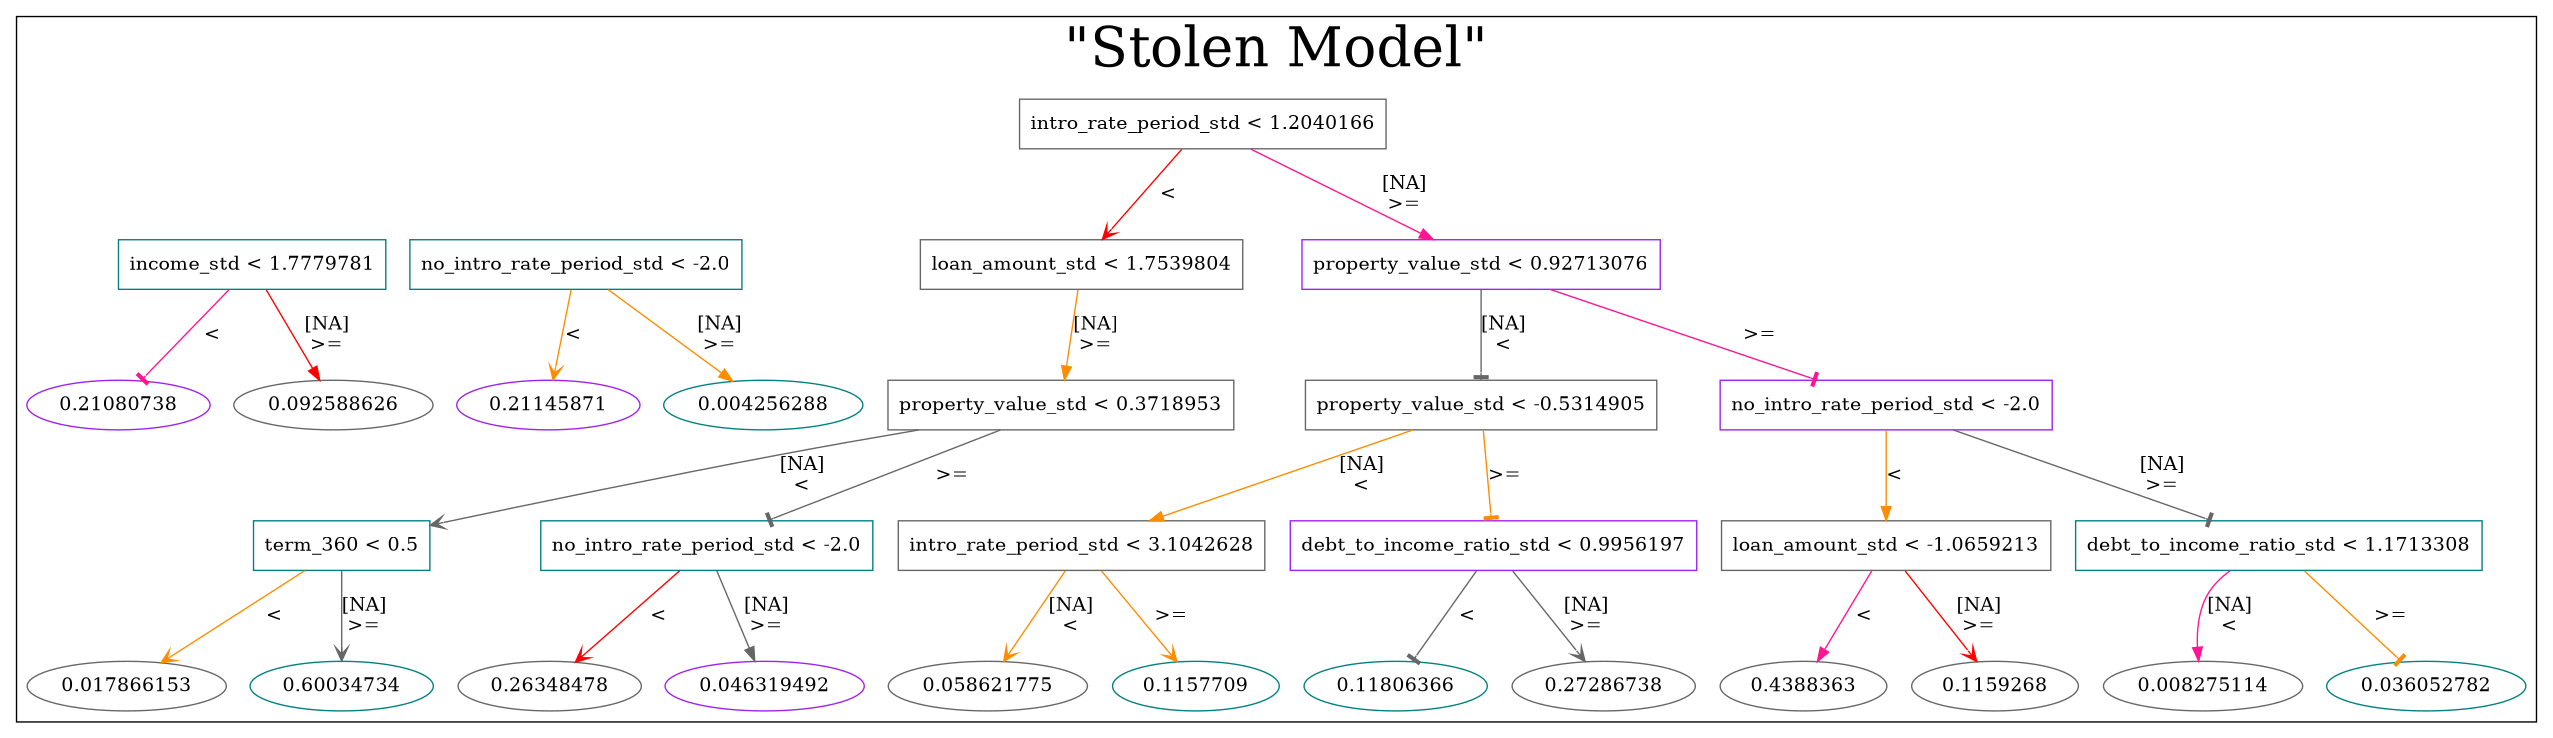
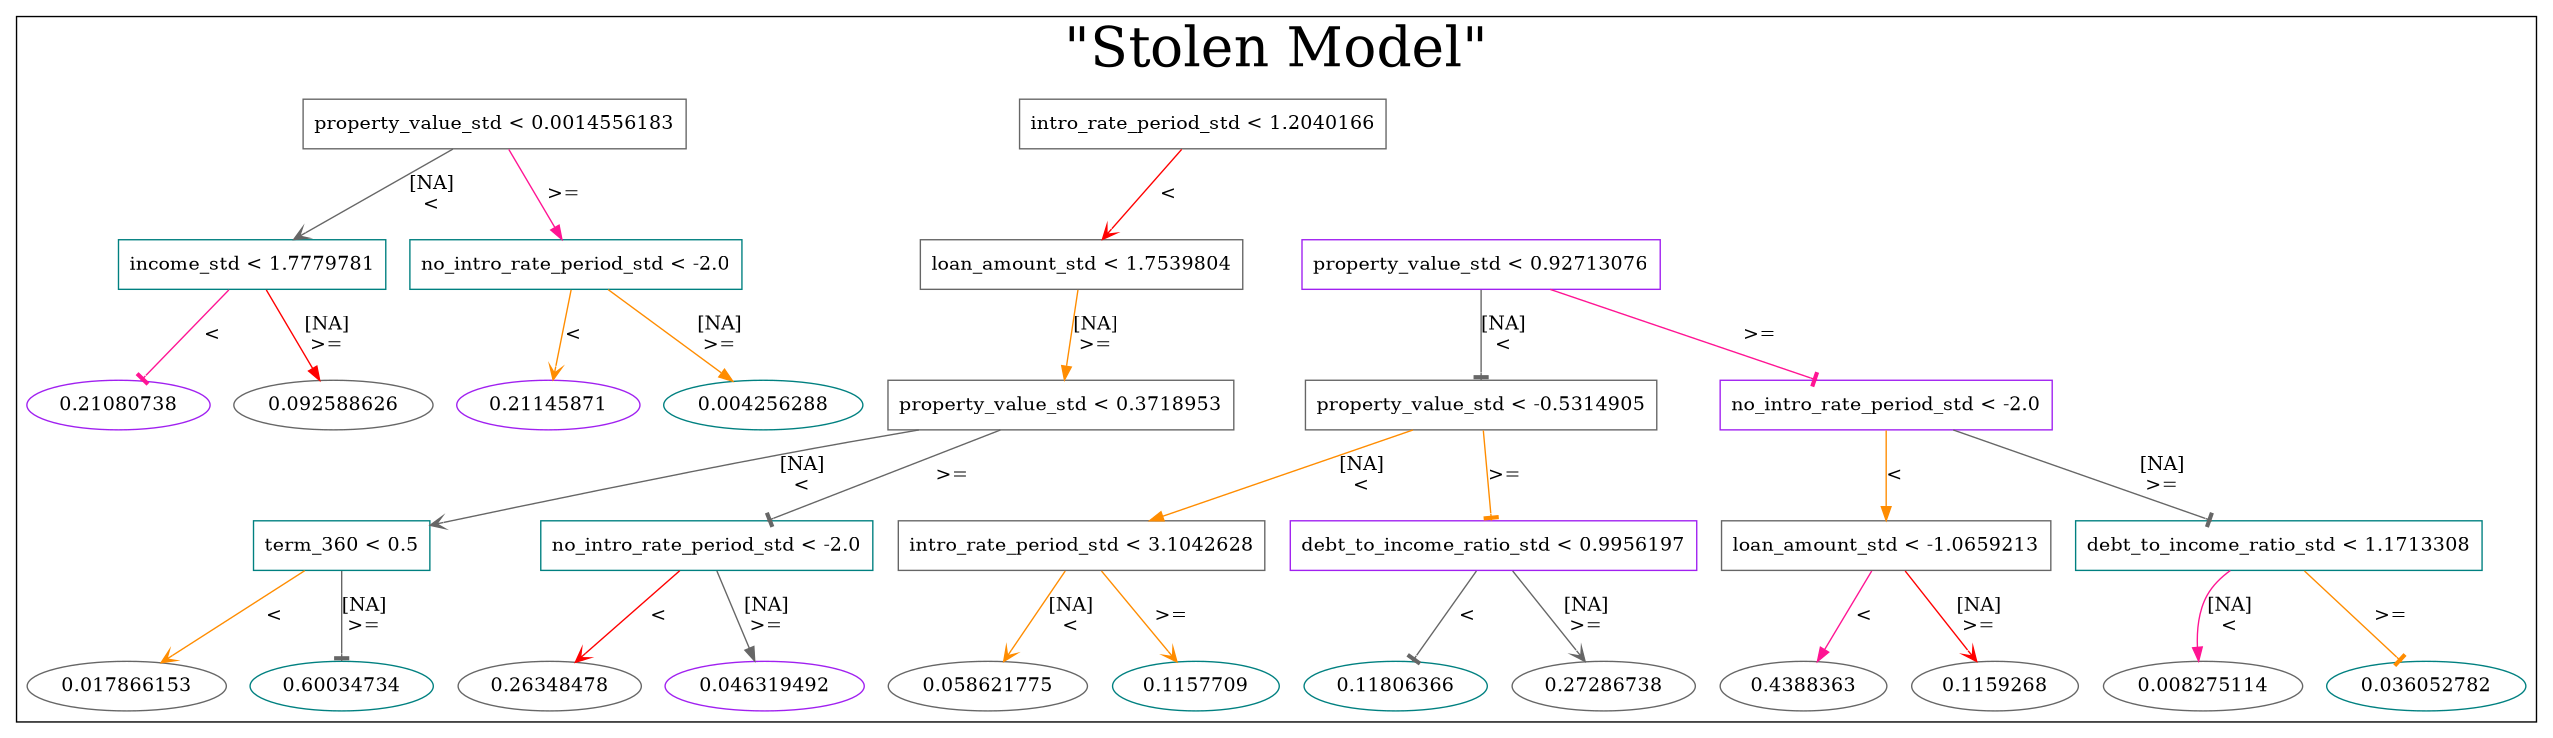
  digraph {
    node [color=gray40 fontsize=14]
    edge [arrowhead=vee color=darkorange fontsize=14]
    n1 [label="intro_rate_period_std < 1.2040166" shape=box]
    n2 [label="loan_amount_std < 1.7539804" shape=box]
    n3 [color=purple label="property_value_std < 0.92713076" shape=box]
+   n4 [label="property_value_std < 0.0014556183" shape=box]
    n5 [label="property_value_std < 0.3718953" shape=box]
    n6 [label="property_value_std < -0.5314905" shape=box]
    n7 [color=purple label="no_intro_rate_period_std < -2.0" shape=box]
    n8 [color=teal label="income_std < 1.7779781" shape=box]
    n9 [color=teal label="no_intro_rate_period_std < -2.0" shape=box]
    n10 [color=teal label="term_360 < 0.5" shape=box]
    n11 [color=teal label="no_intro_rate_period_std < -2.0" shape=box]
    n12 [label="intro_rate_period_std < 3.1042628" shape=box]
    n13 [color=purple label="debt_to_income_ratio_std < 0.9956197" shape=box]
    n14 [label="loan_amount_std < -1.0659213" shape=box]
    n15 [color=teal label="debt_to_income_ratio_std < 1.1713308" shape=box]
    n16 [color=purple label=0.21080738]
    n17 [label=0.092588626]
    n18 [color=purple label=0.21145871]
    n19 [color=teal label=0.004256288]
    n20 [label=0.017866153]
    n21 [color=teal label=0.60034734]
    n22 [label=0.26348478]
    n23 [color=purple label=0.046319492]
    n24 [label=0.058621775]
    n25 [color=teal label=0.1157709]
    n26 [color=teal label=0.11806366]
    n27 [label=0.27286738]
    n28 [label=0.4388363]
    n29 [label=0.1159268]
    n30 [label=0.008275114]
    n31 [color=teal label=0.036052782]
    subgraph cluster_1 {
      fontsize=40
      label="\"Stolen Model\""
      subgraph sub_2 {
        fontsize=40
        label="\"Stolen Model\""
        n1
      }
      subgraph sub_3 {
        fontsize=40
        label="\"Stolen Model\""
        n2
        n3
      }
      subgraph sub_4 {
        fontsize=40
        label="\"Stolen Model\""
+       n4
        n5
        n6
        n7
      }
      subgraph sub_5 {
        fontsize=40
        label="\"Stolen Model\""
        n8
        n9
        n10
        n11
        n12
        n13
        n14
        n15
      }
      subgraph sub_6 {
        fontsize=40
        label="\"Stolen Model\""
        n16
        n17
        n18
        n19
        n20
        n21
        n22
        n23
        n24
        n25
        n26
        n27
        n28
        n29
        n30
        n31
      }
    }
    n1 -> n2 [color=red label="<\n"]
-   n1 -> n3 [arrowhead=normal color=deeppink label="[NA]\n>=\n"]
    n2 -> n5 [arrowhead=normal label="[NA]\n>=\n"]
    n3 -> n6 [arrowhead=tee color=gray40 label="[NA]\n<\n"]
    n3 -> n7 [arrowhead=tee color=deeppink label=">=\n"]
+   n4 -> n8 [color=gray40 label="[NA]\n<\n"]
+   n4 -> n9 [arrowhead=normal color=deeppink label=">=\n"]
    n5 -> n10 [color=gray40 label="[NA]\n<\n"]
    n5 -> n11 [arrowhead=tee color=gray40 label=">=\n"]
    n6 -> n12 [arrowhead=normal label="[NA]\n<\n"]
    n6 -> n13 [arrowhead=tee label=">=\n"]
    n7 -> n14 [arrowhead=normal label="<\n"]
    n7 -> n15 [arrowhead=tee color=gray40 label="[NA]\n>=\n"]
    n8 -> n16 [arrowhead=tee color=deeppink label="<\n"]
    n8 -> n17 [arrowhead=normal color=red label="[NA]\n>=\n"]
    n9 -> n18 [label="<\n"]
    n9 -> n19 [arrowhead=normal label="[NA]\n>=\n"]
    n10 -> n20 [label="<\n"]
-   n10 -> n21 [color=gray40 label="[NA]\n>=\n"]
+   n10 -> n21 [arrowhead=tee color=gray40 label="[NA]\n>=\n"]
    n11 -> n22 [color=red label="<\n"]
    n11 -> n23 [arrowhead=normal color=gray40 label="[NA]\n>=\n"]
    n12 -> n24 [label="[NA]\n<\n"]
    n12 -> n25 [label=">=\n"]
    n13 -> n26 [arrowhead=tee color=gray40 label="<\n"]
    n13 -> n27 [color=gray40 label="[NA]\n>=\n"]
    n14 -> n28 [arrowhead=normal color=deeppink label="<\n"]
    n14 -> n29 [color=red label="[NA]\n>=\n"]
    n15 -> n30 [arrowhead=normal color=deeppink label="[NA]\n<\n"]
    n15 -> n31 [arrowhead=tee label=">=\n"]
  }
